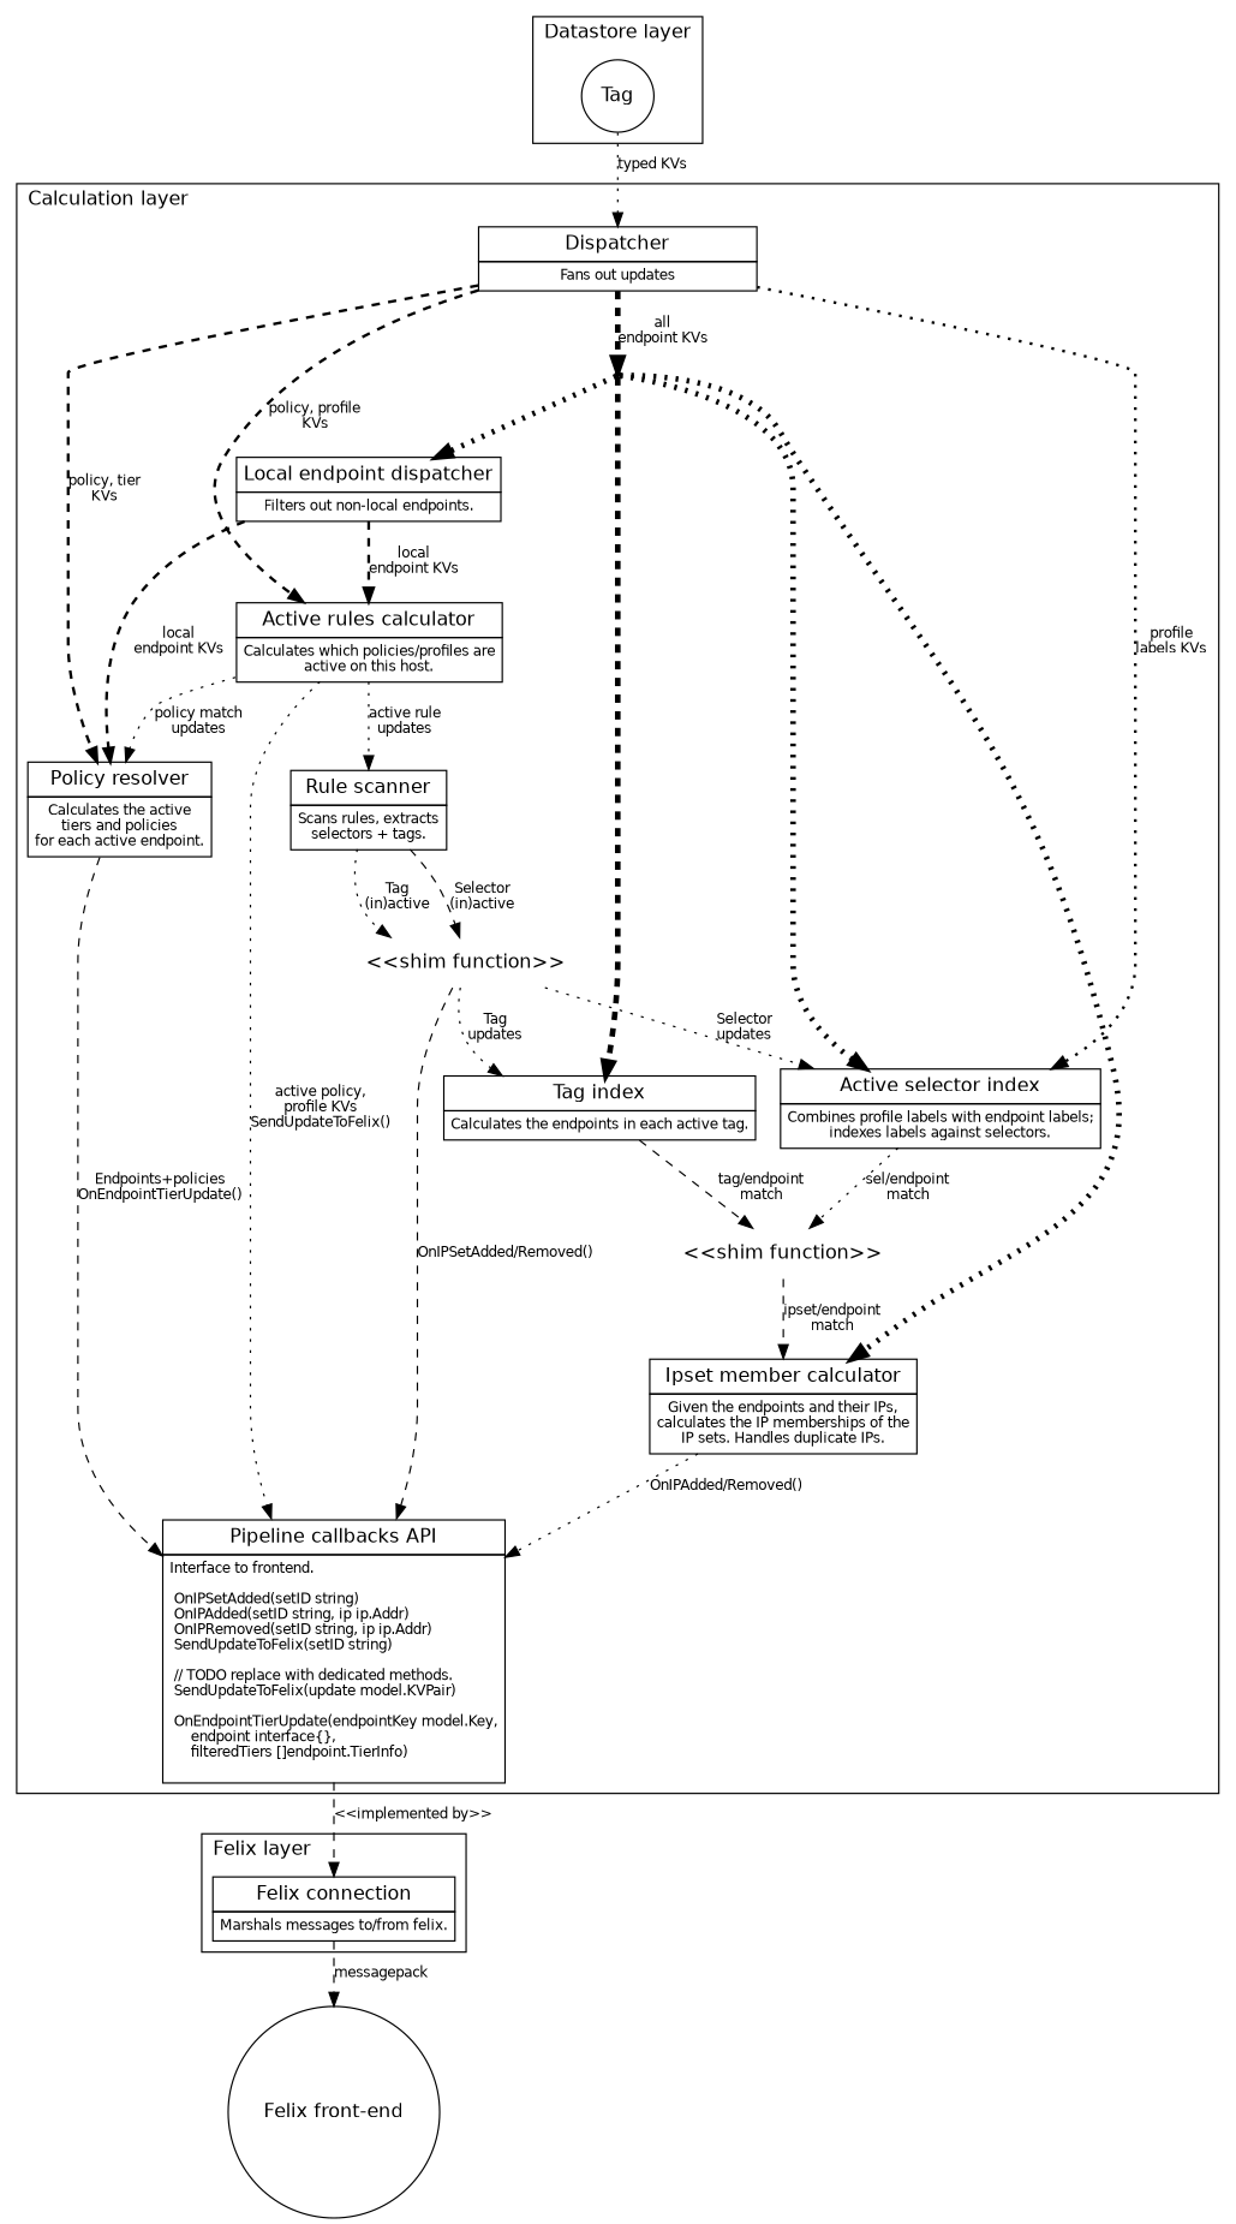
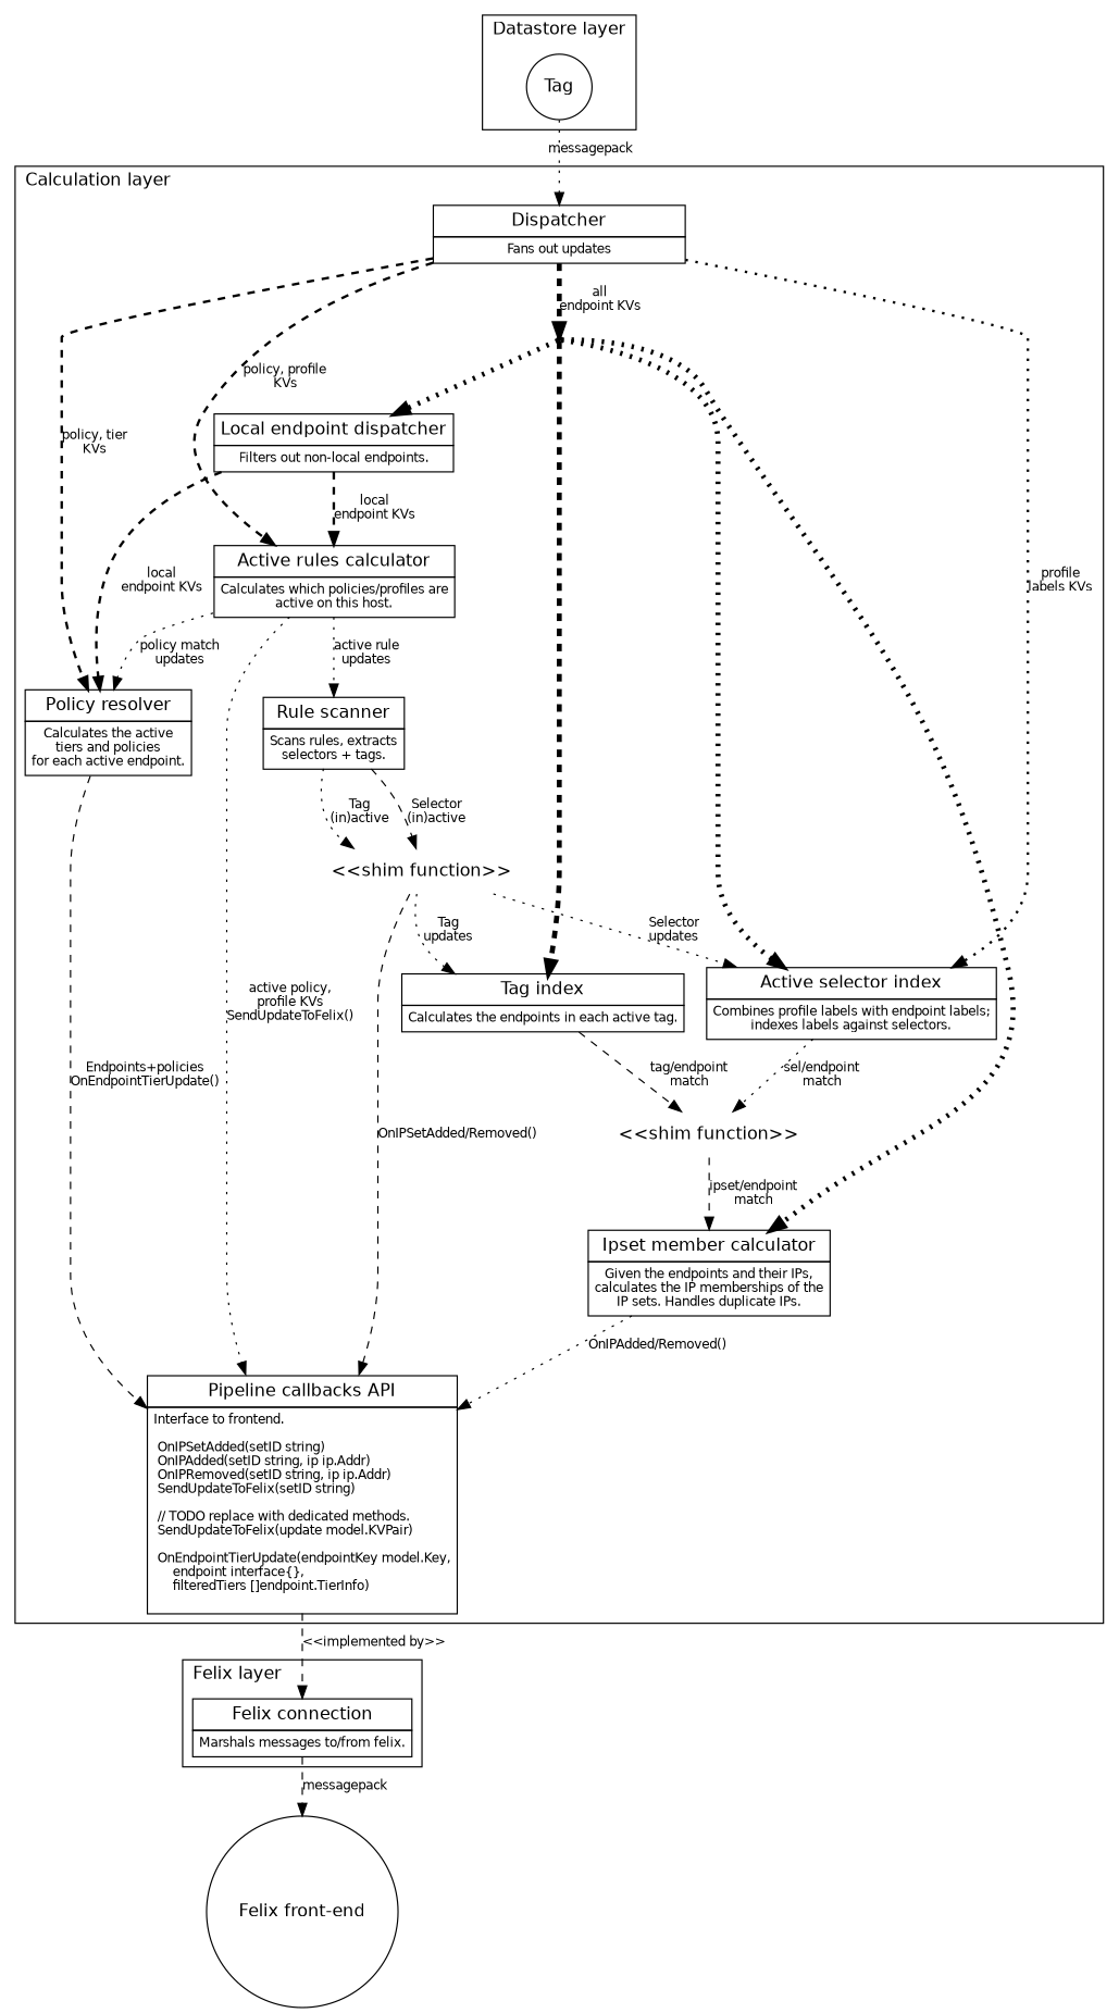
  digraph {
    fontname=Helvetica
    labeljust=l
    node [fontname=Helvetica shape=none margin=0]
    edge [fontname=Helvetica fontsize=10 style=dotted]
    n1 [label=Tag shape=circle margin=""]
    n2 [label=<<table BORDER="0" CELLBORDER="1" CELLSPACING="0" CELLPADDING="4">           <tr><td WIDTH="200"><font point-size="14" >Dispatcher</font></td></tr>           <tr><td><font point-size="10">Fans out updates</font></td></tr>         </table>>]
    nodepadding2 [fixedsize=true style=invisible width=4 shape="" margin=""]
    nodepadding1 [fixedsize=true style=invisible width=4 shape="" margin=""]
    n5 [label=<<table BORDER="0" CELLBORDER="1" CELLSPACING="0" CELLPADDING="4">           <tr><td><font point-size="14">Policy resolver</font></td></tr>           <tr><td><font point-size="10">Calculates the active<br/>tiers and policies<br/>for each active endpoint.</font></td></tr>         </table>>]
    n6 [label=<<table BORDER="0" CELLBORDER="1" CELLSPACING="0" CELLPADDING="4">           <tr><td><font point-size="14">Active rules calculator</font></td></tr>           <tr><td><font point-size="10">Calculates which policies/profiles are<br/>active on this host.</font></td></tr>         </table>>]
    n7 [label=<<table BORDER="0" CELLBORDER="1" CELLSPACING="0" CELLPADDING="4">           <tr><td><font point-size="14">Active selector index</font></td></tr>           <tr><td><font point-size="10">Combines profile labels with endpoint labels;<br/>indexes labels against selectors.</font></td></tr>         </table>>]
    EPKVs [shape=point margin=""]
    n9 [label=<<table BORDER="0" CELLBORDER="1" CELLSPACING="0" CELLPADDING="4">           <tr><td><font point-size="14">Pipeline callbacks API</font></td></tr>           <tr><td align="left"><font point-size="10">Interface to frontend.<BR ALIGN="LEFT"/> <BR ALIGN="LEFT"/> OnIPSetAdded(setID string)<BR ALIGN="LEFT"/> OnIPAdded(setID string, ip ip.Addr)<BR ALIGN="LEFT"/> OnIPRemoved(setID string, ip ip.Addr)<BR ALIGN="LEFT"/> SendUpdateToFelix(setID string)<BR ALIGN="LEFT"/> <BR ALIGN="LEFT"/> // TODO replace with dedicated methods.<BR ALIGN="LEFT"/> SendUpdateToFelix(update model.KVPair)<BR ALIGN="LEFT"/> <BR ALIGN="LEFT"/> OnEndpointTierUpdate(endpointKey model.Key,<BR ALIGN="LEFT"/>     endpoint interface{},<BR ALIGN="LEFT"/>     filteredTiers []endpoint.TierInfo)<BR ALIGN="LEFT"/> </font></td></tr>         </table>>]
    n10 [label=<<table BORDER="0" CELLBORDER="1" CELLSPACING="0" CELLPADDING="4">           <tr><td><font point-size="14">Rule scanner</font></td></tr>           <tr><td><font point-size="10">Scans rules, extracts<br/>selectors + tags.</font></td></tr>         </table>>]
    "<<shim function>>" [margin=""]
    n12 [label=<<table BORDER="0" CELLBORDER="1" CELLSPACING="0" CELLPADDING="4">           <tr><td><font point-size="14">Local endpoint dispatcher</font></td></tr>           <tr><td><font point-size="10">Filters out non-local endpoints.</font></td></tr>         </table>>]
    n13 [label=<<table BORDER="0" CELLBORDER="1" CELLSPACING="0" CELLPADDING="4">           <tr><td><font point-size="14">Tag index</font></td></tr>           <tr><td><font point-size="10">Calculates the endpoints in each active tag.</font></td></tr>         </table>>]
    n14 [label=<<table BORDER="0" CELLBORDER="1" CELLSPACING="0" CELLPADDING="4">           <tr><td><font point-size="14">Ipset member calculator</font></td></tr>           <tr><td><font point-size="10">Given the endpoints and their IPs,<br/>calculates the IP memberships of the<br/>IP sets. Handles duplicate IPs.</font></td></tr>         </table>>]
    n15 [label="<<shim function>>" margin=""]
    n16 [label=<<table BORDER="0" CELLBORDER="1" CELLSPACING="0" CELLPADDING="4">           <tr><td><font point-size="14">Felix connection</font></td></tr>           <tr><td><font point-size="10">Marshals messages to/from felix.</font></td></tr>         </table>>]
    n17 [label="Felix front-end" shape=circle margin=""]
    subgraph cluster_1 {
      label="Datastore layer"
      n1
    }
    subgraph cluster_2 {
      label="Calculation layer"
      n5
      n6
      n7
      EPKVs
      n9
      n10
      "<<shim function>>"
      n12
      n13
      n14
      n15
      subgraph sub_3 {
        label="Calculation layer"
        rank=same
        n2
        nodepadding2
        nodepadding1
      }
    }
    subgraph cluster_4 {
      label="Felix layer"
      n16
    }
-   n1 -> n2 [label="typed KVs"]
+   n1 -> n2 [label=messagepack]
    n2 -> nodepadding2 [style=invis]
    n2 -> n5 [label="policy, tier\nKVs" penwidth=2 style=dashed]
    n2 -> n6 [label="policy, profile\nKVs" penwidth=2 style=dashed]
    n2 -> n7 [label="profile\nlabels KVs" penwidth=2]
    n2 -> EPKVs [label="all\nendpoint KVs" penwidth=4 style=dashed]
    nodepadding1 -> n2 [style=invis]
    n5 -> n9 [label="Endpoints+policies\nOnEndpointTierUpdate()" style=dashed]
    n6 -> n5 [label="policy match\nupdates"]
    n6 -> n9 [label="active policy,\nprofile KVs\nSendUpdateToFelix()"]
    n6 -> n10 [label="active rule\nupdates"]
    n7 -> "<<shim function>>" [label="sel/endpoint\nmatch"]
    EPKVs -> n7 [penwidth=4]
    EPKVs -> n12 [penwidth=4]
    EPKVs -> n13 [penwidth=4 style=dashed]
    EPKVs -> n14 [penwidth=4]
    n9 -> n16 [label="<<implemented by>>" style=dashed]
    n10 -> n15 [label="Selector\n(in)active" style=dashed]
    n10 -> n15 [label="Tag\n(in)active"]
    "<<shim function>>" -> n14 [label="ipset/endpoint\nmatch" style=dashed]
    n12 -> n5 [label="local\nendpoint KVs" penwidth=2 style=dashed]
    n12 -> n6 [label="local\nendpoint KVs" penwidth=2 style=dashed]
    n13 -> "<<shim function>>" [label="tag/endpoint\nmatch" style=dashed]
    n14 -> n9 [label="OnIPAdded/Removed()"]
    n15 -> n7 [label="Selector\nupdates"]
    n15 -> n9 [label="OnIPSetAdded/Removed()" style=dashed]
    n15 -> n13 [label="Tag\nupdates"]
    n16 -> n17 [label=messagepack style=dashed]
  }
